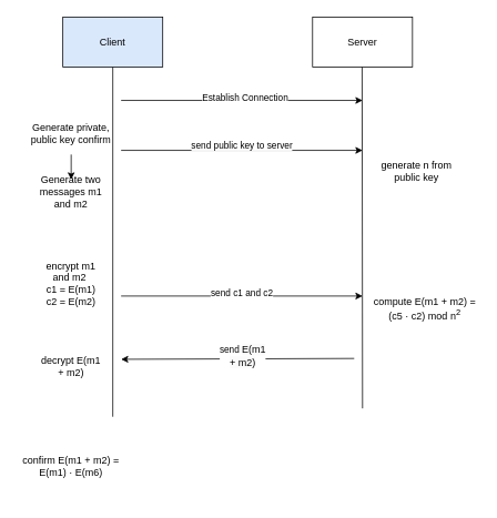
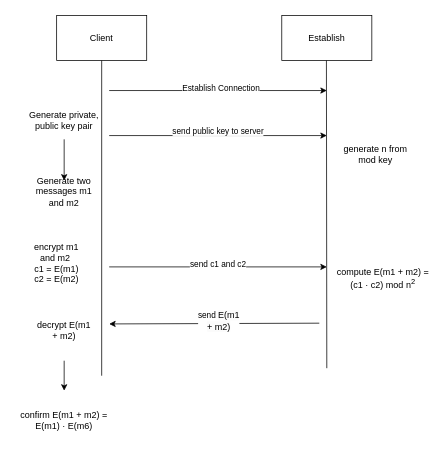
  <mxCell id="0" />
  <mxCell id="1" parent="0" />
- <mxCell id="2" value="Client" style="rounded=0;whiteSpace=wrap;html=1;fillColor=#dae8fc;" parent="1" vertex="1"><mxGeometry x="75" y="20" width="120" height="60" as="geometry" /></mxCell>
- <mxCell id="3" value="Server" style="rounded=0;whiteSpace=wrap;html=1;" parent="1" vertex="1"><mxGeometry x="375" y="20" width="120" height="60" as="geometry" /></mxCell>
+ <mxCell id="2" value="Client" style="rounded=0;whiteSpace=wrap;html=1;" parent="1" vertex="1"><mxGeometry x="75" y="20" width="120" height="60" as="geometry" /></mxCell>
+ <mxCell id="3" value="Establish" style="rounded=0;whiteSpace=wrap;html=1;" parent="1" vertex="1"><mxGeometry x="375" y="20" width="120" height="60" as="geometry" /></mxCell>
  <mxCell id="4" value="" style="endArrow=none;html=1;rounded=0;" parent="1" edge="1"><mxGeometry width="50" height="50" relative="1" as="geometry"><mxPoint x="135" y="500" as="sourcePoint" /><mxPoint x="135" y="80" as="targetPoint" /></mxGeometry></mxCell>
  <mxCell id="5" value="" style="endArrow=none;html=1;rounded=0;" parent="1" edge="1"><mxGeometry width="50" height="50" relative="1" as="geometry"><mxPoint x="435" y="490" as="sourcePoint" /><mxPoint x="434.5" y="80" as="targetPoint" /></mxGeometry></mxCell>
- <mxCell id="6" value="Generate private, public key confirm" style="text;html=1;align=center;verticalAlign=middle;whiteSpace=wrap;rounded=0;" parent="1" vertex="1"><mxGeometry x="30" y="140" width="110" height="40" as="geometry" /></mxCell>
+ <mxCell id="6" value="Generate private, public key pair" style="text;html=1;align=center;verticalAlign=middle;whiteSpace=wrap;rounded=0;" parent="1" vertex="1"><mxGeometry x="30" y="140" width="110" height="40" as="geometry" /></mxCell>
  <mxCell id="7" value="" style="endArrow=classic;html=1;rounded=0;" parent="1" edge="1"><mxGeometry width="50" height="50" relative="1" as="geometry"><mxPoint x="145" y="180" as="sourcePoint" /><mxPoint x="435" y="180" as="targetPoint" /></mxGeometry></mxCell>
  <mxCell id="8" value="send public key to server" style="edgeLabel;html=1;align=center;verticalAlign=middle;resizable=0;points=[];" parent="7" vertex="1" connectable="0"><mxGeometry x="-0.016" y="-4" relative="1" as="geometry"><mxPoint x="1" y="-11" as="offset" /></mxGeometry></mxCell>
  <mxCell id="9" value="" style="endArrow=classic;html=1;rounded=0;" parent="1" edge="1"><mxGeometry width="50" height="50" relative="1" as="geometry"><mxPoint x="145" y="120" as="sourcePoint" /><mxPoint x="435" y="120" as="targetPoint" /></mxGeometry></mxCell>
  <mxCell id="10" value="Establish Connection" style="edgeLabel;html=1;align=center;verticalAlign=middle;resizable=0;points=[];" parent="9" vertex="1" connectable="0"><mxGeometry x="0.021" y="4" relative="1" as="geometry"><mxPoint as="offset" /></mxGeometry></mxCell>
- <mxCell id="11" value="encrypt m1 and m2&amp;nbsp;&lt;div&gt;c1 = E(m1)&lt;/div&gt;&lt;div&gt;c2 = E(m2)&lt;/div&gt;" style="text;html=1;align=center;verticalAlign=middle;whiteSpace=wrap;rounded=0;" parent="1" vertex="1"><mxGeometry x="45" y="300" width="80" height="80" as="geometry" /></mxCell>
+ <mxCell id="11" value="encrypt m1 and m2&amp;nbsp;&lt;div&gt;c1 = E(m1)&lt;/div&gt;&lt;div&gt;c2 = E(m2)&lt;/div&gt;" style="text;html=1;align=center;verticalAlign=middle;whiteSpace=wrap;rounded=0;" parent="1" vertex="1"><mxGeometry x="35" y="310" width="80" height="80" as="geometry" /></mxCell>
  <mxCell id="12" value="" style="endArrow=classic;html=1;rounded=0;" parent="1" edge="1"><mxGeometry width="50" height="50" relative="1" as="geometry"><mxPoint x="145" y="355" as="sourcePoint" /><mxPoint x="435" y="355" as="targetPoint" /></mxGeometry></mxCell>
  <mxCell id="13" value="send c1 and c2" style="edgeLabel;html=1;align=center;verticalAlign=middle;resizable=0;points=[];" parent="12" vertex="1" connectable="0"><mxGeometry x="-0.016" y="-4" relative="1" as="geometry"><mxPoint x="1" y="-9" as="offset" /></mxGeometry></mxCell>
- <mxCell id="14" value="compute&amp;nbsp;E(m1 + m2) = (c5 · c2) mod n&lt;sup&gt;2&lt;/sup&gt;" style="text;html=1;align=center;verticalAlign=middle;whiteSpace=wrap;rounded=0;" parent="1" vertex="1"><mxGeometry x="445" y="340" width="130" height="60" as="geometry" /></mxCell>
- <mxCell id="15" value="Generate two messages m1 and m2" style="text;html=1;align=center;verticalAlign=middle;whiteSpace=wrap;rounded=0;" parent="1" vertex="1"><mxGeometry x="45" y="215" width="80" height="30" as="geometry" /></mxCell>
- <mxCell id="16" value="generate n from public key" style="text;html=1;align=center;verticalAlign=middle;whiteSpace=wrap;rounded=0;" vertex="1" parent="1"><mxGeometry x="445" y="180" width="110" height="50" as="geometry" /></mxCell>
+ <mxCell id="14" value="compute&amp;nbsp;E(m1 + m2) = (c1 · c2) mod n&lt;sup&gt;2&lt;/sup&gt;" style="text;html=1;align=center;verticalAlign=middle;whiteSpace=wrap;rounded=0;" parent="1" vertex="1"><mxGeometry x="445" y="340" width="130" height="60" as="geometry" /></mxCell>
+ <mxCell id="15" value="Generate two messages m1 and m2" style="text;html=1;align=center;verticalAlign=middle;whiteSpace=wrap;rounded=0;" parent="1" vertex="1"><mxGeometry x="45" y="240" width="80" height="30" as="geometry" /></mxCell>
+ <mxCell id="16" value="generate n from mod key" style="text;html=1;align=center;verticalAlign=middle;whiteSpace=wrap;rounded=0;" vertex="1" parent="1"><mxGeometry x="445" y="180" width="110" height="50" as="geometry" /></mxCell>
  <mxCell id="17" value="" style="endArrow=classic;html=1;rounded=0;" edge="1" parent="1"><mxGeometry width="50" height="50" relative="1" as="geometry"><mxPoint x="425" y="430" as="sourcePoint" /><mxPoint x="145" y="431" as="targetPoint" /></mxGeometry></mxCell>
+ <mxCell id="18" style="edgeStyle=orthogonalEdgeStyle;rounded=0;orthogonalLoop=1;jettySize=auto;html=1;exitX=0.5;exitY=1;exitDx=0;exitDy=0;entryX=0.5;entryY=0;entryDx=0;entryDy=0;" edge="1" parent="1" source="19" target="21"><mxGeometry relative="1" as="geometry" /></mxCell>
  <mxCell id="19" value="decrypt E(m1 + m2)" style="text;html=1;align=center;verticalAlign=middle;whiteSpace=wrap;rounded=0;" vertex="1" parent="1"><mxGeometry x="45" y="400" width="80" height="80" as="geometry" /></mxCell>
  <mxCell id="20" value="send&amp;nbsp;&lt;span style=&quot;font-size: 12px; text-wrap: wrap; background-color: rgb(251, 251, 251);&quot;&gt;E(m1 + m2)&lt;/span&gt;" style="edgeLabel;html=1;align=center;verticalAlign=middle;resizable=0;points=[];" vertex="1" connectable="0" parent="1"><mxGeometry x="289" y="430" as="geometry"><mxPoint x="1" y="-4" as="offset" /></mxGeometry></mxCell>
  <mxCell id="21" value="confirm E(m1 + m2) = E(m1) · E(m6)" style="text;html=1;align=center;verticalAlign=middle;whiteSpace=wrap;rounded=0;" vertex="1" parent="1"><mxGeometry x="20" y="520" width="130" height="80" as="geometry" /></mxCell>
  <mxCell id="22" value="" style="endArrow=classic;html=1;rounded=0;entryX=0.5;entryY=0;entryDx=0;entryDy=0;" edge="1" parent="1" target="15"><mxGeometry width="50" height="50" relative="1" as="geometry"><mxPoint x="85" y="185" as="sourcePoint" /><mxPoint x="135" y="135" as="targetPoint" /></mxGeometry></mxCell>
